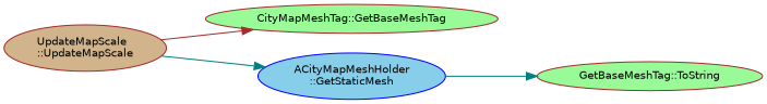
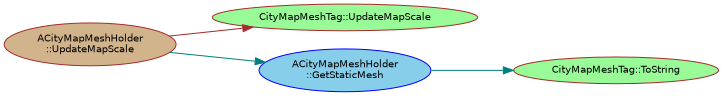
  digraph {
    rankdir=LR
    node [color=brown fillcolor=palegreen fontname=Helvetica fontsize=10 shape=ellipse style=filled]
    edge [color=teal fontname=Helvetica fontsize=10 labelfontname=Helvetica labelfontsize=10 style=solid]
-   n1 [fillcolor=tan fontcolor=black height=0.2 label="UpdateMapScale\l::UpdateMapScale" width=0.4]
-   n2 [height=0.2 label="CityMapMeshTag::GetBaseMeshTag" width=0.4]
+   n1 [fillcolor=tan fontcolor=black height=0.2 label="ACityMapMeshHolder\l::UpdateMapScale" width=0.4]
+   n2 [height=0.2 label="CityMapMeshTag::UpdateMapScale" width=0.4]
    n3 [color=blue fillcolor=skyblue height=0.2 label="ACityMapMeshHolder\l::GetStaticMesh" width=0.4]
-   n4 [height=0.2 label="GetBaseMeshTag::ToString" width=0.4]
+   n4 [height=0.2 label="CityMapMeshTag::ToString" width=0.4]
    n1 -> n2 [color=brown]
    n1 -> n3
    n3 -> n4
  }
